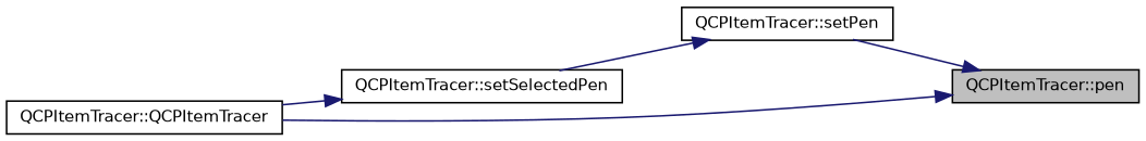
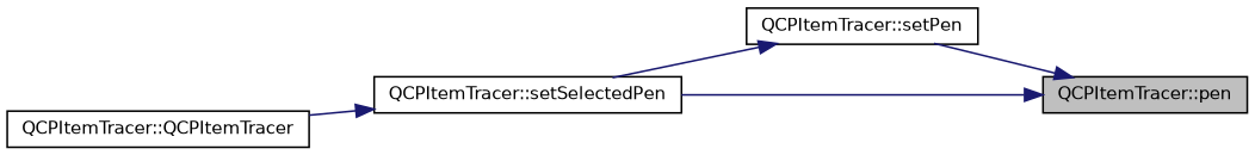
  digraph {
    rankdir=RL
    node [color=black fillcolor=white fontname=Helvetica fontsize=10 shape=record style=filled]
    edge [color=midnightblue dir=back fontname=Helvetica fontsize=10 labelfontname=Helvetica labelfontsize=10 style=solid]
    n1 [fillcolor=grey75 fontcolor=black height=0.2 label="QCPItemTracer::pen" width=0.4]
    n2 [height=0.2 label="QCPItemTracer::setPen" width=0.4]
    n3 [height=0.2 label="QCPItemTracer::setSelectedPen" width=0.4]
    n4 [height=0.2 label="QCPItemTracer::QCPItemTracer" width=0.4]
    n1 -> n2
-   n1 -> n4
+   n1 -> n3
    n2 -> n3
    n3 -> n4
  }
